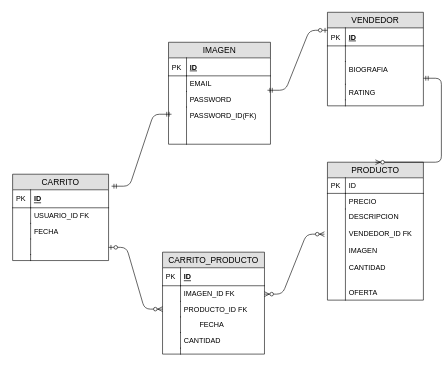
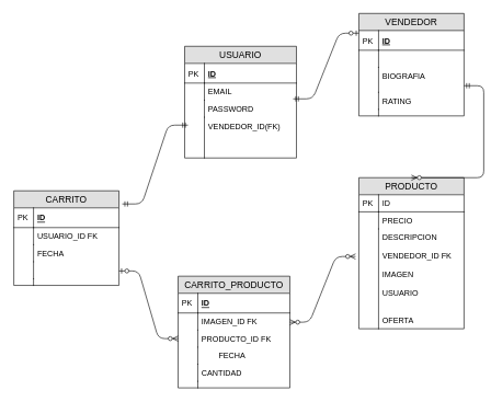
  <mxCell id="0" />
  <mxCell id="1" parent="0" />
- <mxCell id="2" value="IMAGEN" style="swimlane;fontStyle=0;childLayout=stackLayout;horizontal=1;startSize=26;fillColor=#e0e0e0;horizontalStack=0;resizeParent=1;resizeParentMax=0;resizeLast=0;collapsible=1;marginBottom=0;swimlaneFillColor=#ffffff;align=center;fontSize=14;" parent="1" vertex="1"><mxGeometry x="280" y="70" width="170" height="170" as="geometry" /></mxCell>
+ <mxCell id="2" value="USUARIO" style="swimlane;fontStyle=0;childLayout=stackLayout;horizontal=1;startSize=26;fillColor=#e0e0e0;horizontalStack=0;resizeParent=1;resizeParentMax=0;resizeLast=0;collapsible=1;marginBottom=0;swimlaneFillColor=#ffffff;align=center;fontSize=14;" parent="1" vertex="1"><mxGeometry x="280" y="70" width="170" height="170" as="geometry" /></mxCell>
  <mxCell id="3" value="ID" style="shape=partialRectangle;top=0;left=0;right=0;bottom=1;align=left;verticalAlign=middle;fillColor=none;spacingLeft=34;spacingRight=4;overflow=hidden;rotatable=0;points=[[0,0.5],[1,0.5]];portConstraint=eastwest;dropTarget=0;fontStyle=5;fontSize=12;" parent="2" vertex="1"><mxGeometry y="26" width="170" height="30" as="geometry" /></mxCell>
  <mxCell id="4" value="PK" style="shape=partialRectangle;top=0;left=0;bottom=0;fillColor=none;align=left;verticalAlign=middle;spacingLeft=4;spacingRight=4;overflow=hidden;rotatable=0;points=[];portConstraint=eastwest;part=1;fontSize=12;" parent="3" vertex="1" connectable="0"><mxGeometry width="30" height="30" as="geometry" /></mxCell>
  <mxCell id="5" value="EMAIL" style="shape=partialRectangle;top=0;left=0;right=0;bottom=0;align=left;verticalAlign=top;fillColor=none;spacingLeft=34;spacingRight=4;overflow=hidden;rotatable=0;points=[[0,0.5],[1,0.5]];portConstraint=eastwest;dropTarget=0;fontSize=12;" parent="2" vertex="1"><mxGeometry y="56" width="170" height="26" as="geometry" /></mxCell>
  <mxCell id="6" value="" style="shape=partialRectangle;top=0;left=0;bottom=0;fillColor=none;align=left;verticalAlign=top;spacingLeft=4;spacingRight=4;overflow=hidden;rotatable=0;points=[];portConstraint=eastwest;part=1;fontSize=12;" parent="5" vertex="1" connectable="0"><mxGeometry width="30" height="26" as="geometry" /></mxCell>
  <mxCell id="7" value="PASSWORD" style="shape=partialRectangle;top=0;left=0;right=0;bottom=0;align=left;verticalAlign=top;fillColor=none;spacingLeft=34;spacingRight=4;overflow=hidden;rotatable=0;points=[[0,0.5],[1,0.5]];portConstraint=eastwest;dropTarget=0;fontSize=12;" parent="2" vertex="1"><mxGeometry y="82" width="170" height="26" as="geometry" /></mxCell>
  <mxCell id="8" value="" style="shape=partialRectangle;top=0;left=0;bottom=0;fillColor=none;align=left;verticalAlign=top;spacingLeft=4;spacingRight=4;overflow=hidden;rotatable=0;points=[];portConstraint=eastwest;part=1;fontSize=12;" parent="7" vertex="1" connectable="0"><mxGeometry width="30" height="26" as="geometry" /></mxCell>
- <mxCell id="9" value="PASSWORD_ID(FK)&#10;" style="shape=partialRectangle;top=0;left=0;right=0;bottom=0;align=left;verticalAlign=top;fillColor=none;spacingLeft=34;spacingRight=4;overflow=hidden;rotatable=0;points=[[0,0.5],[1,0.5]];portConstraint=eastwest;dropTarget=0;fontSize=12;" parent="2" vertex="1"><mxGeometry y="108" width="170" height="62" as="geometry" /></mxCell>
+ <mxCell id="9" value="VENDEDOR_ID(FK)&#10;" style="shape=partialRectangle;top=0;left=0;right=0;bottom=0;align=left;verticalAlign=top;fillColor=none;spacingLeft=34;spacingRight=4;overflow=hidden;rotatable=0;points=[[0,0.5],[1,0.5]];portConstraint=eastwest;dropTarget=0;fontSize=12;" parent="2" vertex="1"><mxGeometry y="108" width="170" height="62" as="geometry" /></mxCell>
  <mxCell id="10" value="" style="shape=partialRectangle;top=0;left=0;bottom=0;fillColor=none;align=left;verticalAlign=top;spacingLeft=4;spacingRight=4;overflow=hidden;rotatable=0;points=[];portConstraint=eastwest;part=1;fontSize=12;" parent="9" vertex="1" connectable="0"><mxGeometry width="30" height="62" as="geometry" /></mxCell>
  <mxCell id="11" value="PRODUCTO" style="swimlane;fontStyle=0;childLayout=stackLayout;horizontal=1;startSize=26;fillColor=#e0e0e0;horizontalStack=0;resizeParent=1;resizeParentMax=0;resizeLast=0;collapsible=1;marginBottom=0;swimlaneFillColor=#ffffff;align=center;fontSize=14;" parent="1" vertex="1"><mxGeometry x="545" y="270" width="160" height="230" as="geometry" /></mxCell>
  <mxCell id="12" value="ID" style="shape=partialRectangle;top=0;left=0;right=0;bottom=1;align=left;verticalAlign=top;fillColor=none;spacingLeft=34;spacingRight=4;overflow=hidden;rotatable=0;points=[[0,0.5],[1,0.5]];portConstraint=eastwest;dropTarget=0;fontSize=12;" vertex="1" parent="11"><mxGeometry y="26" width="160" height="26" as="geometry" /></mxCell>
  <mxCell id="13" value="PK" style="shape=partialRectangle;top=0;left=0;bottom=0;fillColor=none;align=left;verticalAlign=top;spacingLeft=4;spacingRight=4;overflow=hidden;rotatable=0;points=[];portConstraint=eastwest;part=1;fontSize=12;" vertex="1" connectable="0" parent="12"><mxGeometry width="30" height="26" as="geometry" /></mxCell>
  <mxCell id="14" value="PRECIO" style="shape=partialRectangle;top=0;left=0;right=0;bottom=0;align=left;verticalAlign=top;fillColor=none;spacingLeft=34;spacingRight=4;overflow=hidden;rotatable=0;points=[[0,0.5],[1,0.5]];portConstraint=eastwest;dropTarget=0;fontSize=12;" parent="11" vertex="1"><mxGeometry y="52" width="160" height="26" as="geometry" /></mxCell>
  <mxCell id="15" value="" style="shape=partialRectangle;top=0;left=0;bottom=0;fillColor=none;align=left;verticalAlign=top;spacingLeft=4;spacingRight=4;overflow=hidden;rotatable=0;points=[];portConstraint=eastwest;part=1;fontSize=12;" parent="14" vertex="1" connectable="0"><mxGeometry width="30" height="26" as="geometry" /></mxCell>
- <mxCell id="16" value="DESCRIPCION&#10;&#10;VENDEDOR_ID FK&#10;&#10;IMAGEN&#10;&#10;CANTIDAD &#10;&#10;&#10;OFERTA&#10;&#10;" style="shape=partialRectangle;top=0;left=0;right=0;bottom=0;align=left;verticalAlign=top;fillColor=none;spacingLeft=34;spacingRight=4;overflow=hidden;rotatable=0;points=[[0,0.5],[1,0.5]];portConstraint=eastwest;dropTarget=0;fontSize=12;" parent="11" vertex="1"><mxGeometry y="78" width="160" height="152" as="geometry" /></mxCell>
+ <mxCell id="16" value="DESCRIPCION&#10;&#10;VENDEDOR_ID FK&#10;&#10;IMAGEN&#10;&#10;USUARIO &#10;&#10;&#10;OFERTA&#10;&#10;" style="shape=partialRectangle;top=0;left=0;right=0;bottom=0;align=left;verticalAlign=top;fillColor=none;spacingLeft=34;spacingRight=4;overflow=hidden;rotatable=0;points=[[0,0.5],[1,0.5]];portConstraint=eastwest;dropTarget=0;fontSize=12;" parent="11" vertex="1"><mxGeometry y="78" width="160" height="152" as="geometry" /></mxCell>
  <mxCell id="17" value="" style="shape=partialRectangle;top=0;left=0;bottom=0;fillColor=none;align=left;verticalAlign=top;spacingLeft=4;spacingRight=4;overflow=hidden;rotatable=0;points=[];portConstraint=eastwest;part=1;fontSize=12;" parent="16" vertex="1" connectable="0"><mxGeometry width="30" height="152" as="geometry" /></mxCell>
  <mxCell id="18" value="" style="shape=partialRectangle;top=0;left=0;right=0;bottom=0;align=left;verticalAlign=top;fillColor=none;spacingLeft=34;spacingRight=4;overflow=hidden;rotatable=0;points=[[0,0.5],[1,0.5]];portConstraint=eastwest;dropTarget=0;fontSize=12;" parent="1" vertex="1"><mxGeometry x="545" y="310" width="160" height="10" as="geometry" /></mxCell>
  <mxCell id="19" value="VENDEDOR" style="swimlane;fontStyle=0;childLayout=stackLayout;horizontal=1;startSize=26;fillColor=#e0e0e0;horizontalStack=0;resizeParent=1;resizeParentMax=0;resizeLast=0;collapsible=1;marginBottom=0;swimlaneFillColor=#ffffff;align=center;fontSize=14;" parent="1" vertex="1"><mxGeometry x="545" y="20" width="160" height="156" as="geometry" /></mxCell>
  <mxCell id="20" value="ID" style="shape=partialRectangle;top=0;left=0;right=0;bottom=1;align=left;verticalAlign=middle;fillColor=none;spacingLeft=34;spacingRight=4;overflow=hidden;rotatable=0;points=[[0,0.5],[1,0.5]];portConstraint=eastwest;dropTarget=0;fontStyle=5;fontSize=12;" parent="19" vertex="1"><mxGeometry y="26" width="160" height="30" as="geometry" /></mxCell>
  <mxCell id="21" value="PK" style="shape=partialRectangle;top=0;left=0;bottom=0;fillColor=none;align=left;verticalAlign=middle;spacingLeft=4;spacingRight=4;overflow=hidden;rotatable=0;points=[];portConstraint=eastwest;part=1;fontSize=12;" parent="20" vertex="1" connectable="0"><mxGeometry width="30" height="30" as="geometry" /></mxCell>
  <mxCell id="22" value="" style="shape=partialRectangle;top=0;left=0;right=0;bottom=0;align=left;verticalAlign=top;fillColor=none;spacingLeft=34;spacingRight=4;overflow=hidden;rotatable=0;points=[[0,0.5],[1,0.5]];portConstraint=eastwest;dropTarget=0;fontSize=12;" parent="19" vertex="1"><mxGeometry y="56" width="160" height="26" as="geometry" /></mxCell>
  <mxCell id="23" value="" style="shape=partialRectangle;top=0;left=0;bottom=0;fillColor=none;align=left;verticalAlign=top;spacingLeft=4;spacingRight=4;overflow=hidden;rotatable=0;points=[];portConstraint=eastwest;part=1;fontSize=12;" parent="22" vertex="1" connectable="0"><mxGeometry width="30" height="26" as="geometry" /></mxCell>
  <mxCell id="24" value="BIOGRAFIA" style="shape=partialRectangle;top=0;left=0;right=0;bottom=0;align=left;verticalAlign=top;fillColor=none;spacingLeft=34;spacingRight=4;overflow=hidden;rotatable=0;points=[[0,0.5],[1,0.5]];portConstraint=eastwest;dropTarget=0;fontSize=12;" parent="19" vertex="1"><mxGeometry y="82" width="160" height="38" as="geometry" /></mxCell>
  <mxCell id="25" value="" style="shape=partialRectangle;top=0;left=0;bottom=0;fillColor=none;align=left;verticalAlign=top;spacingLeft=4;spacingRight=4;overflow=hidden;rotatable=0;points=[];portConstraint=eastwest;part=1;fontSize=12;" parent="24" vertex="1" connectable="0"><mxGeometry width="30" height="38" as="geometry" /></mxCell>
  <mxCell id="26" value="RATING" style="shape=partialRectangle;top=0;left=0;right=0;bottom=0;align=left;verticalAlign=top;fillColor=none;spacingLeft=34;spacingRight=4;overflow=hidden;rotatable=0;points=[[0,0.5],[1,0.5]];portConstraint=eastwest;dropTarget=0;fontSize=12;" parent="19" vertex="1"><mxGeometry y="120" width="160" height="26" as="geometry" /></mxCell>
  <mxCell id="27" value="" style="shape=partialRectangle;top=0;left=0;bottom=0;fillColor=none;align=left;verticalAlign=top;spacingLeft=4;spacingRight=4;overflow=hidden;rotatable=0;points=[];portConstraint=eastwest;part=1;fontSize=12;" parent="26" vertex="1" connectable="0"><mxGeometry width="30" height="26" as="geometry" /></mxCell>
  <mxCell id="28" value="" style="shape=partialRectangle;top=0;left=0;right=0;bottom=0;align=left;verticalAlign=top;fillColor=none;spacingLeft=34;spacingRight=4;overflow=hidden;rotatable=0;points=[[0,0.5],[1,0.5]];portConstraint=eastwest;dropTarget=0;fontSize=12;" parent="19" vertex="1"><mxGeometry y="146" width="160" height="10" as="geometry" /></mxCell>
  <mxCell id="29" value="" style="shape=partialRectangle;top=0;left=0;bottom=0;fillColor=none;align=left;verticalAlign=top;spacingLeft=4;spacingRight=4;overflow=hidden;rotatable=0;points=[];portConstraint=eastwest;part=1;fontSize=12;" parent="28" vertex="1" connectable="0"><mxGeometry width="30" height="10" as="geometry" /></mxCell>
  <mxCell id="30" value="" style="edgeStyle=entityRelationEdgeStyle;fontSize=12;html=1;endArrow=ERzeroToOne;startArrow=ERmandOne;" edge="1" parent="1"><mxGeometry width="100" height="100" relative="1" as="geometry"><mxPoint x="445" y="150" as="sourcePoint" /><mxPoint x="545" y="50" as="targetPoint" /></mxGeometry></mxCell>
  <mxCell id="31" value="" style="edgeStyle=entityRelationEdgeStyle;fontSize=12;html=1;endArrow=ERzeroToMany;startArrow=ERmandOne;entryX=0.5;entryY=0;entryDx=0;entryDy=0;" edge="1" parent="1" target="11"><mxGeometry width="100" height="100" relative="1" as="geometry"><mxPoint x="705" y="130" as="sourcePoint" /><mxPoint x="805" y="30" as="targetPoint" /></mxGeometry></mxCell>
  <mxCell id="32" value="CARRITO" style="swimlane;fontStyle=0;childLayout=stackLayout;horizontal=1;startSize=26;fillColor=#e0e0e0;horizontalStack=0;resizeParent=1;resizeParentMax=0;resizeLast=0;collapsible=1;marginBottom=0;swimlaneFillColor=#ffffff;align=center;fontSize=14;" vertex="1" parent="1"><mxGeometry x="20" y="290" width="160" height="144" as="geometry" /></mxCell>
  <mxCell id="33" value="ID" style="shape=partialRectangle;top=0;left=0;right=0;bottom=1;align=left;verticalAlign=middle;fillColor=none;spacingLeft=34;spacingRight=4;overflow=hidden;rotatable=0;points=[[0,0.5],[1,0.5]];portConstraint=eastwest;dropTarget=0;fontStyle=5;fontSize=12;" vertex="1" parent="32"><mxGeometry y="26" width="160" height="30" as="geometry" /></mxCell>
  <mxCell id="34" value="PK" style="shape=partialRectangle;top=0;left=0;bottom=0;fillColor=none;align=left;verticalAlign=middle;spacingLeft=4;spacingRight=4;overflow=hidden;rotatable=0;points=[];portConstraint=eastwest;part=1;fontSize=12;" vertex="1" connectable="0" parent="33"><mxGeometry width="30" height="30" as="geometry" /></mxCell>
  <mxCell id="35" value="USUARIO_ID FK" style="shape=partialRectangle;top=0;left=0;right=0;bottom=0;align=left;verticalAlign=top;fillColor=none;spacingLeft=34;spacingRight=4;overflow=hidden;rotatable=0;points=[[0,0.5],[1,0.5]];portConstraint=eastwest;dropTarget=0;fontSize=12;" vertex="1" parent="32"><mxGeometry y="56" width="160" height="26" as="geometry" /></mxCell>
  <mxCell id="36" value="" style="shape=partialRectangle;top=0;left=0;bottom=0;fillColor=none;align=left;verticalAlign=top;spacingLeft=4;spacingRight=4;overflow=hidden;rotatable=0;points=[];portConstraint=eastwest;part=1;fontSize=12;" vertex="1" connectable="0" parent="35"><mxGeometry width="30" height="26" as="geometry" /></mxCell>
  <mxCell id="37" value="FECHA" style="shape=partialRectangle;top=0;left=0;right=0;bottom=0;align=left;verticalAlign=top;fillColor=none;spacingLeft=34;spacingRight=4;overflow=hidden;rotatable=0;points=[[0,0.5],[1,0.5]];portConstraint=eastwest;dropTarget=0;fontSize=12;" vertex="1" parent="32"><mxGeometry y="82" width="160" height="26" as="geometry" /></mxCell>
  <mxCell id="38" value="" style="shape=partialRectangle;top=0;left=0;bottom=0;fillColor=none;align=left;verticalAlign=top;spacingLeft=4;spacingRight=4;overflow=hidden;rotatable=0;points=[];portConstraint=eastwest;part=1;fontSize=12;" vertex="1" connectable="0" parent="37"><mxGeometry width="30" height="26" as="geometry" /></mxCell>
  <mxCell id="39" value="" style="shape=partialRectangle;top=0;left=0;right=0;bottom=0;align=left;verticalAlign=top;fillColor=none;spacingLeft=34;spacingRight=4;overflow=hidden;rotatable=0;points=[[0,0.5],[1,0.5]];portConstraint=eastwest;dropTarget=0;fontSize=12;" vertex="1" parent="32"><mxGeometry y="108" width="160" height="26" as="geometry" /></mxCell>
  <mxCell id="40" value="" style="shape=partialRectangle;top=0;left=0;bottom=0;fillColor=none;align=left;verticalAlign=top;spacingLeft=4;spacingRight=4;overflow=hidden;rotatable=0;points=[];portConstraint=eastwest;part=1;fontSize=12;" vertex="1" connectable="0" parent="39"><mxGeometry width="30" height="26" as="geometry" /></mxCell>
  <mxCell id="41" value="" style="shape=partialRectangle;top=0;left=0;right=0;bottom=0;align=left;verticalAlign=top;fillColor=none;spacingLeft=34;spacingRight=4;overflow=hidden;rotatable=0;points=[[0,0.5],[1,0.5]];portConstraint=eastwest;dropTarget=0;fontSize=12;" vertex="1" parent="32"><mxGeometry y="134" width="160" height="10" as="geometry" /></mxCell>
  <mxCell id="42" value="" style="shape=partialRectangle;top=0;left=0;bottom=0;fillColor=none;align=left;verticalAlign=top;spacingLeft=4;spacingRight=4;overflow=hidden;rotatable=0;points=[];portConstraint=eastwest;part=1;fontSize=12;" vertex="1" connectable="0" parent="41"><mxGeometry width="30" height="10" as="geometry" /></mxCell>
  <mxCell id="43" value="CARRITO_PRODUCTO" style="swimlane;fontStyle=0;childLayout=stackLayout;horizontal=1;startSize=26;fillColor=#e0e0e0;horizontalStack=0;resizeParent=1;resizeParentMax=0;resizeLast=0;collapsible=1;marginBottom=0;swimlaneFillColor=#ffffff;align=center;fontSize=14;" vertex="1" parent="1"><mxGeometry x="270" y="420" width="170" height="170" as="geometry" /></mxCell>
  <mxCell id="44" value="ID" style="shape=partialRectangle;top=0;left=0;right=0;bottom=1;align=left;verticalAlign=middle;fillColor=none;spacingLeft=34;spacingRight=4;overflow=hidden;rotatable=0;points=[[0,0.5],[1,0.5]];portConstraint=eastwest;dropTarget=0;fontStyle=5;fontSize=12;" vertex="1" parent="43"><mxGeometry y="26" width="170" height="30" as="geometry" /></mxCell>
  <mxCell id="45" value="PK" style="shape=partialRectangle;top=0;left=0;bottom=0;fillColor=none;align=left;verticalAlign=middle;spacingLeft=4;spacingRight=4;overflow=hidden;rotatable=0;points=[];portConstraint=eastwest;part=1;fontSize=12;" vertex="1" connectable="0" parent="44"><mxGeometry width="30" height="30" as="geometry" /></mxCell>
  <mxCell id="46" value="IMAGEN_ID FK" style="shape=partialRectangle;top=0;left=0;right=0;bottom=0;align=left;verticalAlign=top;fillColor=none;spacingLeft=34;spacingRight=4;overflow=hidden;rotatable=0;points=[[0,0.5],[1,0.5]];portConstraint=eastwest;dropTarget=0;fontSize=12;" vertex="1" parent="43"><mxGeometry y="56" width="170" height="26" as="geometry" /></mxCell>
  <mxCell id="47" value="" style="shape=partialRectangle;top=0;left=0;bottom=0;fillColor=none;align=left;verticalAlign=top;spacingLeft=4;spacingRight=4;overflow=hidden;rotatable=0;points=[];portConstraint=eastwest;part=1;fontSize=12;" vertex="1" connectable="0" parent="46"><mxGeometry width="30" height="26" as="geometry" /></mxCell>
  <mxCell id="48" value="PRODUCTO_ID FK" style="shape=partialRectangle;top=0;left=0;right=0;bottom=0;align=left;verticalAlign=top;fillColor=none;spacingLeft=34;spacingRight=4;overflow=hidden;rotatable=0;points=[[0,0.5],[1,0.5]];portConstraint=eastwest;dropTarget=0;fontSize=12;" vertex="1" parent="43"><mxGeometry y="82" width="170" height="26" as="geometry" /></mxCell>
  <mxCell id="49" value="" style="shape=partialRectangle;top=0;left=0;bottom=0;fillColor=none;align=left;verticalAlign=top;spacingLeft=4;spacingRight=4;overflow=hidden;rotatable=0;points=[];portConstraint=eastwest;part=1;fontSize=12;" vertex="1" connectable="0" parent="48"><mxGeometry width="30" height="26" as="geometry" /></mxCell>
  <mxCell id="50" value="FECHA" style="shape=partialRectangle;top=0;left=0;right=0;bottom=0;align=left;verticalAlign=top;fillColor=none;spacingLeft=60;spacingRight=4;overflow=hidden;rotatable=0;points=[[0,0.5],[1,0.5]];portConstraint=eastwest;dropTarget=0;fontSize=12;" vertex="1" parent="43"><mxGeometry y="108" width="170" height="26" as="geometry" /></mxCell>
  <mxCell id="51" value="" style="shape=partialRectangle;fontStyle=1;top=0;left=0;bottom=0;fillColor=none;align=left;verticalAlign=top;spacingLeft=4;spacingRight=4;overflow=hidden;rotatable=0;points=[];portConstraint=eastwest;part=1;fontSize=12;" vertex="1" connectable="0" parent="50"><mxGeometry width="30" height="26" as="geometry" /></mxCell>
  <mxCell id="52" value="CANTIDAD&#10;" style="shape=partialRectangle;top=0;left=0;right=0;bottom=0;align=left;verticalAlign=top;fillColor=none;spacingLeft=34;spacingRight=4;overflow=hidden;rotatable=0;points=[[0,0.5],[1,0.5]];portConstraint=eastwest;dropTarget=0;fontSize=12;" vertex="1" parent="43"><mxGeometry y="134" width="170" height="26" as="geometry" /></mxCell>
  <mxCell id="53" value="" style="shape=partialRectangle;top=0;left=0;bottom=0;fillColor=none;align=left;verticalAlign=top;spacingLeft=4;spacingRight=4;overflow=hidden;rotatable=0;points=[];portConstraint=eastwest;part=1;fontSize=12;" vertex="1" connectable="0" parent="52"><mxGeometry width="30" height="26" as="geometry" /></mxCell>
  <mxCell id="54" value="" style="shape=partialRectangle;top=0;left=0;right=0;bottom=0;align=left;verticalAlign=top;fillColor=none;spacingLeft=34;spacingRight=4;overflow=hidden;rotatable=0;points=[[0,0.5],[1,0.5]];portConstraint=eastwest;dropTarget=0;fontSize=12;" vertex="1" parent="43"><mxGeometry y="160" width="170" height="10" as="geometry" /></mxCell>
  <mxCell id="55" value="" style="shape=partialRectangle;top=0;left=0;bottom=0;fillColor=none;align=left;verticalAlign=top;spacingLeft=4;spacingRight=4;overflow=hidden;rotatable=0;points=[];portConstraint=eastwest;part=1;fontSize=12;" vertex="1" connectable="0" parent="54"><mxGeometry width="30" height="10" as="geometry" /></mxCell>
  <mxCell id="56" value="" style="edgeStyle=entityRelationEdgeStyle;fontSize=12;html=1;endArrow=ERzeroToMany;startArrow=ERzeroToOne;entryX=0;entryY=0.5;entryDx=0;entryDy=0;" edge="1" parent="1" target="48"><mxGeometry width="100" height="100" relative="1" as="geometry"><mxPoint x="180" y="412" as="sourcePoint" /><mxPoint x="280" y="312" as="targetPoint" /></mxGeometry></mxCell>
  <mxCell id="57" value="" style="edgeStyle=entityRelationEdgeStyle;fontSize=12;html=1;endArrow=ERzeroToMany;endFill=1;startArrow=ERzeroToMany;" edge="1" parent="1"><mxGeometry width="100" height="100" relative="1" as="geometry"><mxPoint x="440" y="490" as="sourcePoint" /><mxPoint x="540" y="390" as="targetPoint" /></mxGeometry></mxCell>
  <mxCell id="58" value="" style="edgeStyle=entityRelationEdgeStyle;fontSize=12;html=1;endArrow=ERmandOne;startArrow=ERmandOne;" edge="1" parent="1"><mxGeometry width="100" height="100" relative="1" as="geometry"><mxPoint x="185" y="310" as="sourcePoint" /><mxPoint x="285" y="190" as="targetPoint" /></mxGeometry></mxCell>
